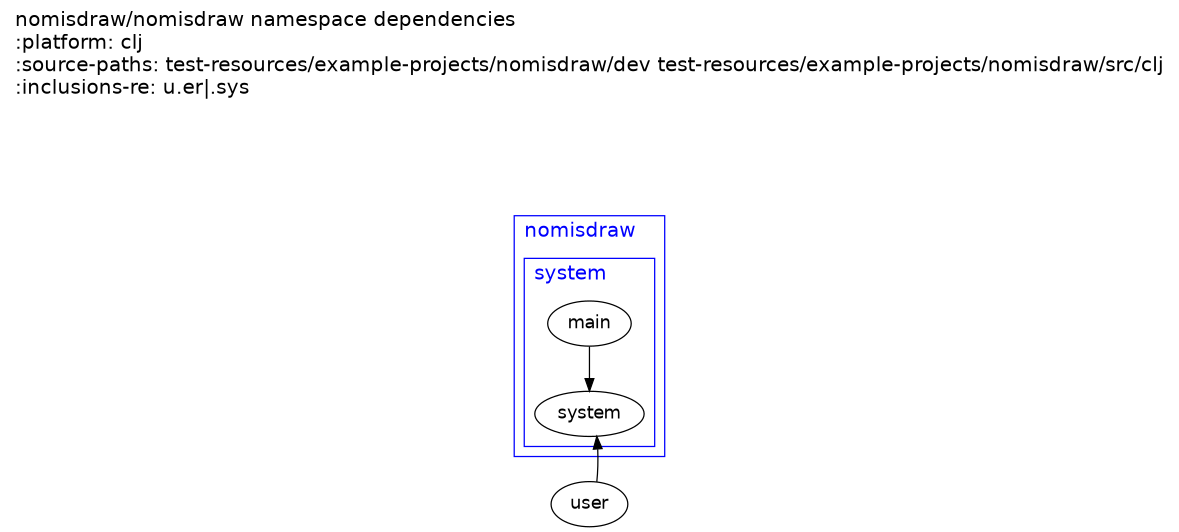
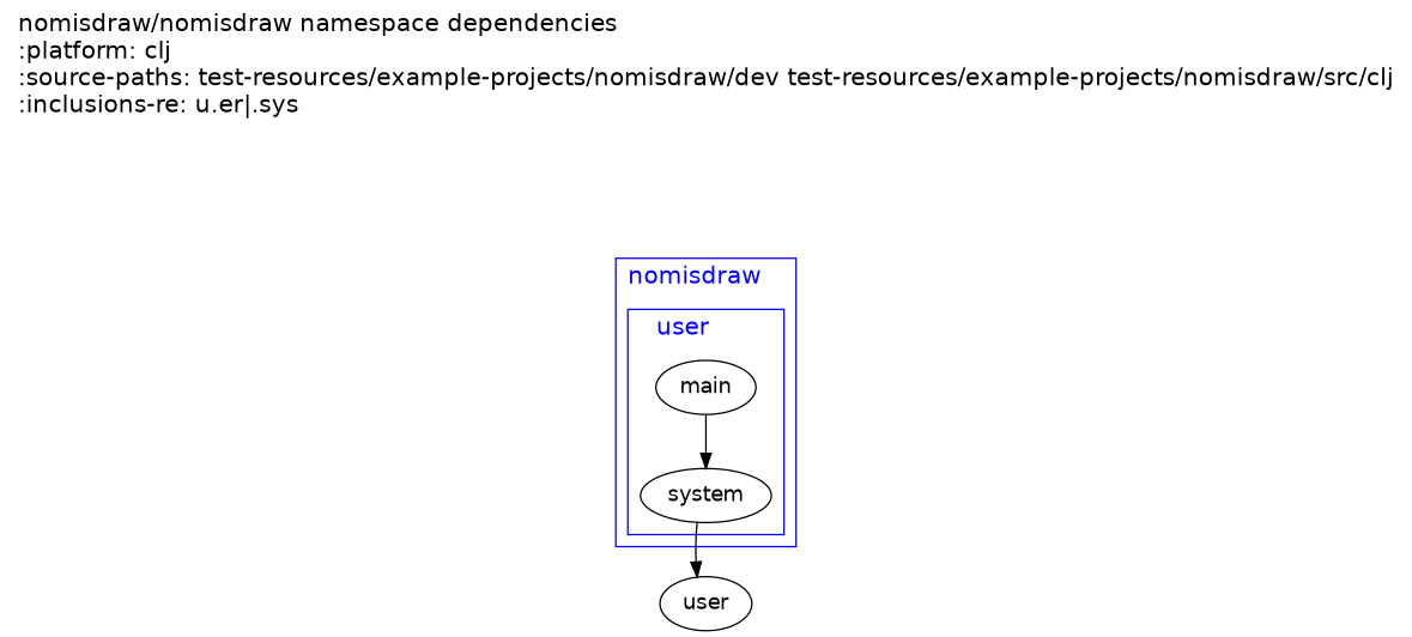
  digraph {
    fontname="DejaVu Sans"
    fontsize=16.0
    label="nomisdraw/nomisdraw namespace dependencies\l:platform: clj\l:source-paths: test-resources/example-projects/nomisdraw/dev test-resources/example-projects/nomisdraw/src/clj\l:inclusions-re: u.er|\.sys\l"
    labeljust=left
    labelloc=top
    rankdir=TP
    node [color=black fontcolor=black fontname="DejaVu Sans" style=solid]
    edge [fontname="DejaVu Sans" style=solid]
    n1 [label=system]
    n2 [label=main]
    n3 [label=user]
    subgraph cluster_1 {
      color=blue
      fontcolor=blue
      label=nomisdraw
      style=solid
      subgraph cluster_2 {
        color=blue
        fontcolor=blue
-       label=system
+       label=user
        style=solid
        n1
        n2
      }
    }
    n2 -> n1
-   n3 -> n1
+   n1 -> n3
  }
